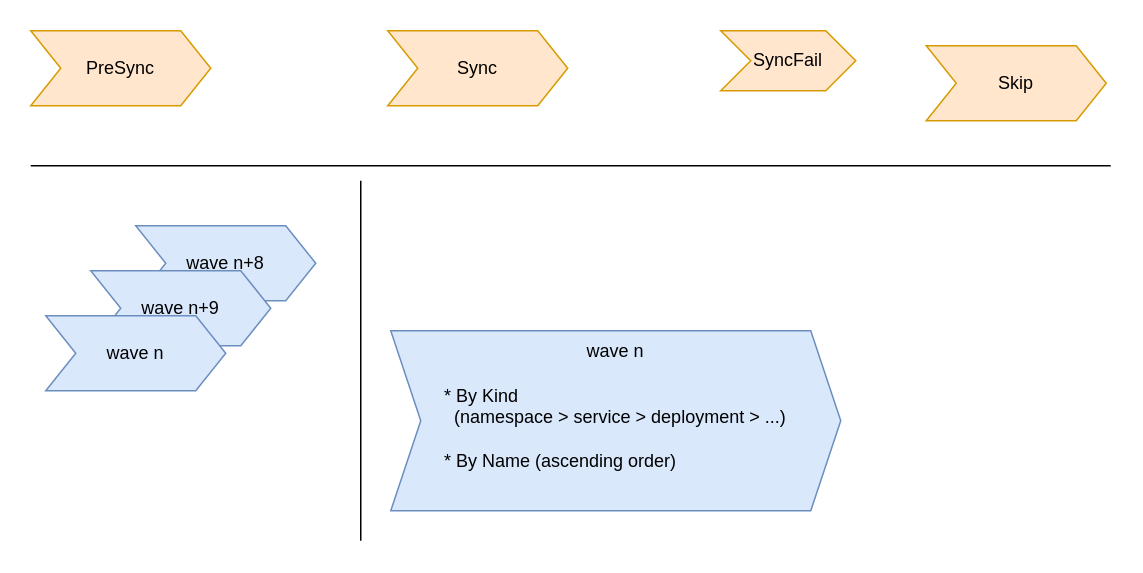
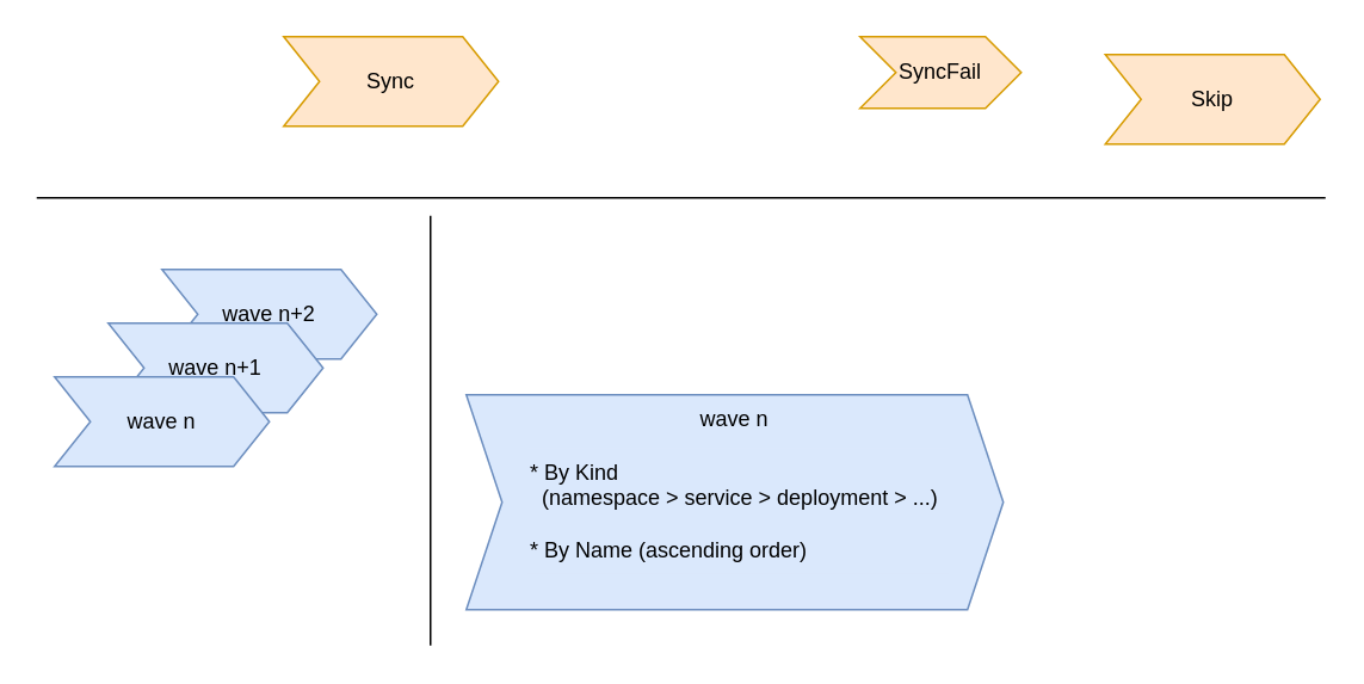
  <mxCell id="0" />
  <mxCell id="1" parent="0" />
- <mxCell id="2" value="wave n+8" style="shape=step;perimeter=stepPerimeter;whiteSpace=wrap;html=1;fixedSize=1;fillColor=#dae8fc;strokeColor=#6c8ebf;" vertex="1" parent="1"><mxGeometry x="90" y="150" width="120" height="50" as="geometry" /></mxCell>
- <mxCell id="3" value="wave n+9" style="shape=step;perimeter=stepPerimeter;whiteSpace=wrap;html=1;fixedSize=1;fillColor=#dae8fc;strokeColor=#6c8ebf;" vertex="1" parent="1"><mxGeometry x="60" y="180" width="120" height="50" as="geometry" /></mxCell>
+ <mxCell id="2" value="wave n+2" style="shape=step;perimeter=stepPerimeter;whiteSpace=wrap;html=1;fixedSize=1;fillColor=#dae8fc;strokeColor=#6c8ebf;" vertex="1" parent="1"><mxGeometry x="90" y="150" width="120" height="50" as="geometry" /></mxCell>
+ <mxCell id="3" value="wave n+1" style="shape=step;perimeter=stepPerimeter;whiteSpace=wrap;html=1;fixedSize=1;fillColor=#dae8fc;strokeColor=#6c8ebf;" vertex="1" parent="1"><mxGeometry x="60" y="180" width="120" height="50" as="geometry" /></mxCell>
  <mxCell id="4" value="wave n" style="shape=step;perimeter=stepPerimeter;whiteSpace=wrap;html=1;fixedSize=1;fillColor=#dae8fc;strokeColor=#6c8ebf;" vertex="1" parent="1"><mxGeometry x="30" y="210" width="120" height="50" as="geometry" /></mxCell>
  <mxCell id="5" value="wave n" style="shape=step;perimeter=stepPerimeter;whiteSpace=wrap;html=1;fixedSize=1;verticalAlign=top;fillColor=#dae8fc;strokeColor=#6c8ebf;" vertex="1" parent="1"><mxGeometry x="260" y="220" width="300" height="120" as="geometry" /></mxCell>
  <mxCell id="6" value="* By Kind &lt;br&gt;&amp;nbsp; (namespace &amp;gt; service &amp;gt; deployment &amp;gt; ...)&lt;br&gt;&lt;br&gt;* By Name (ascending order)" style="text;html=1;strokeColor=none;fillColor=#dae8fc;align=left;verticalAlign=top;whiteSpace=wrap;rounded=0;" vertex="1" parent="1"><mxGeometry x="294" y="250" width="236" height="70" as="geometry" /></mxCell>
- <mxCell id="7" value="PreSync" style="shape=step;perimeter=stepPerimeter;whiteSpace=wrap;html=1;fixedSize=1;flipH=0;flipV=1;fillColor=#ffe6cc;strokeColor=#d79b00;" vertex="1" parent="1"><mxGeometry x="20" y="20" width="120" height="50" as="geometry" /></mxCell>
- <mxCell id="8" value="Sync" style="shape=step;perimeter=stepPerimeter;whiteSpace=wrap;html=1;fixedSize=1;flipH=0;flipV=1;fillColor=#ffe6cc;strokeColor=#d79b00;" vertex="1" parent="1"><mxGeometry x="258" y="20" width="120" height="50" as="geometry" /></mxCell>
+ <mxCell id="8" value="Sync" style="shape=step;perimeter=stepPerimeter;whiteSpace=wrap;html=1;fixedSize=1;flipH=0;flipV=1;fillColor=#ffe6cc;strokeColor=#d79b00;" vertex="1" parent="1"><mxGeometry x="158" y="20" width="120" height="50" as="geometry" /></mxCell>
  <mxCell id="9" value="SyncFail" style="shape=step;perimeter=stepPerimeter;whiteSpace=wrap;html=1;fixedSize=1;flipH=0;flipV=1;fillColor=#ffe6cc;strokeColor=#d79b00;" vertex="1" parent="1"><mxGeometry x="480" y="20" width="90" height="40" as="geometry" /></mxCell>
  <mxCell id="10" value="" style="endArrow=none;html=1;curved=1;" edge="1" parent="1"><mxGeometry width="50" height="50" relative="1" as="geometry"><mxPoint x="20" y="110" as="sourcePoint" /><mxPoint x="740" y="110" as="targetPoint" /></mxGeometry></mxCell>
  <mxCell id="11" value="" style="endArrow=none;html=1;curved=1;" edge="1" parent="1"><mxGeometry width="50" height="50" relative="1" as="geometry"><mxPoint x="240" y="120" as="sourcePoint" /><mxPoint x="240" y="360" as="targetPoint" /></mxGeometry></mxCell>
  <mxCell id="12" value="Skip" style="shape=step;perimeter=stepPerimeter;whiteSpace=wrap;html=1;fixedSize=1;flipH=0;flipV=1;fillColor=#ffe6cc;strokeColor=#d79b00;" vertex="1" parent="1"><mxGeometry x="617" y="30" width="120" height="50" as="geometry" /></mxCell>
